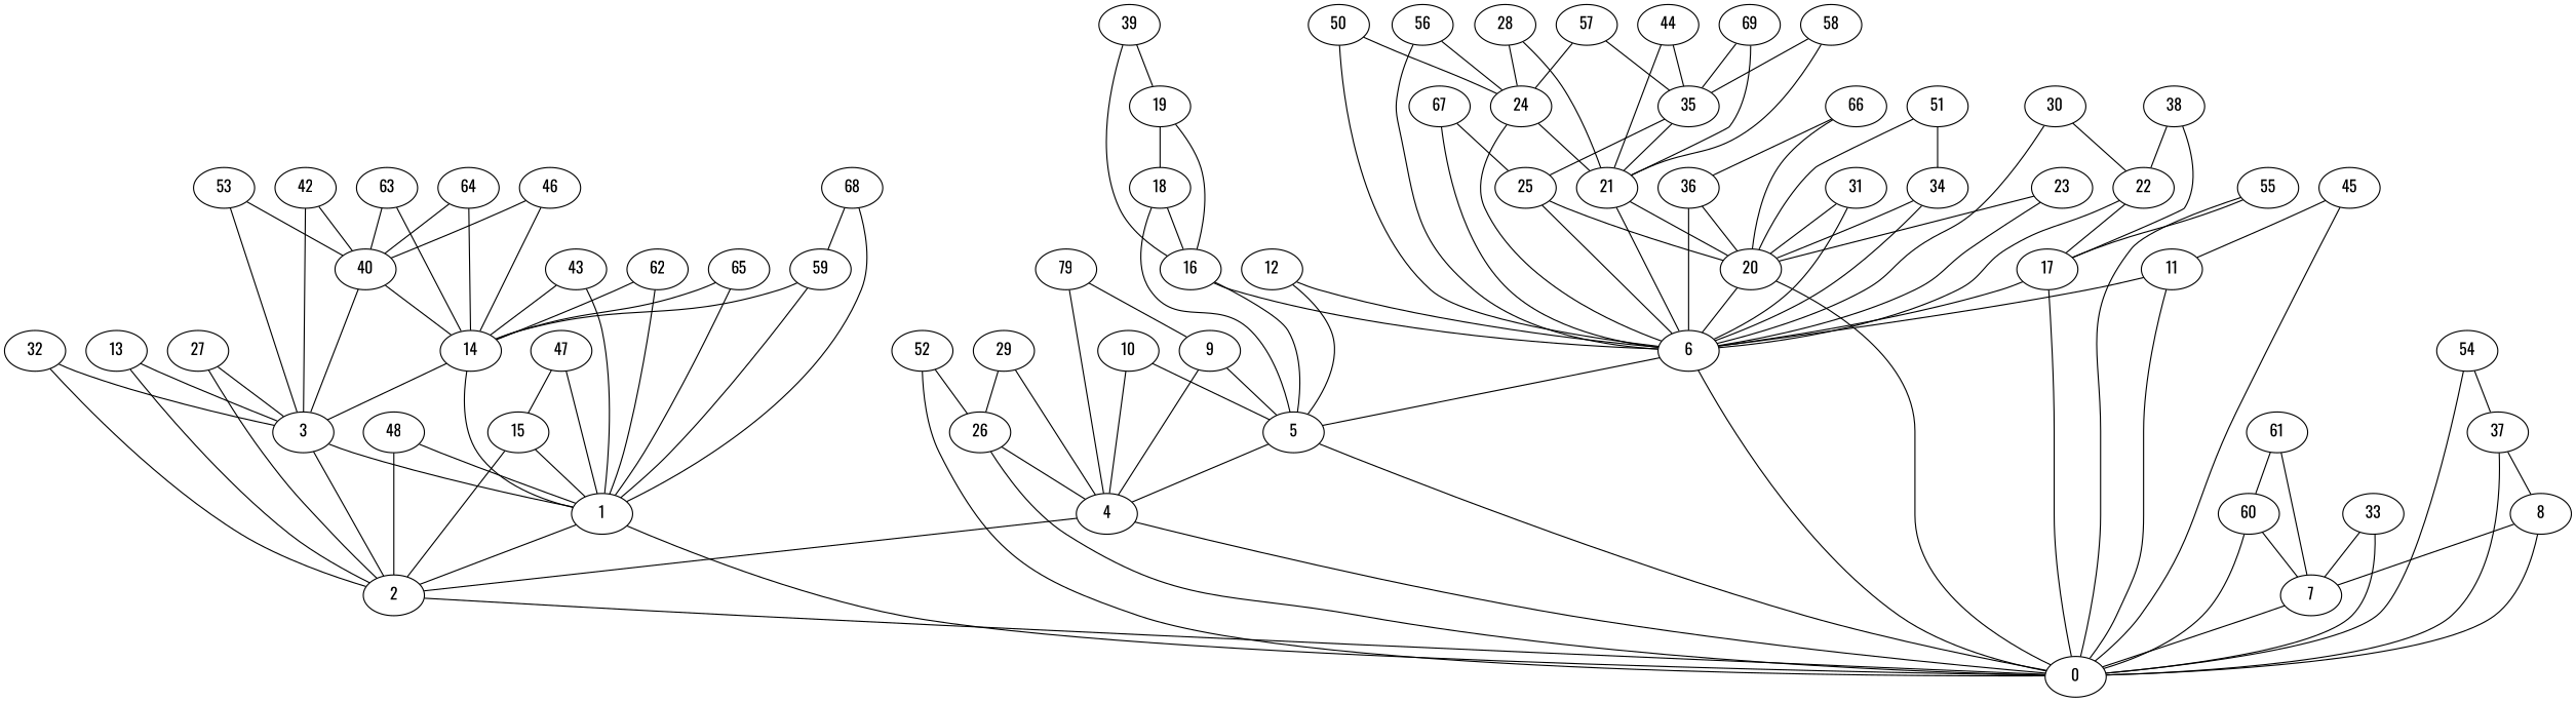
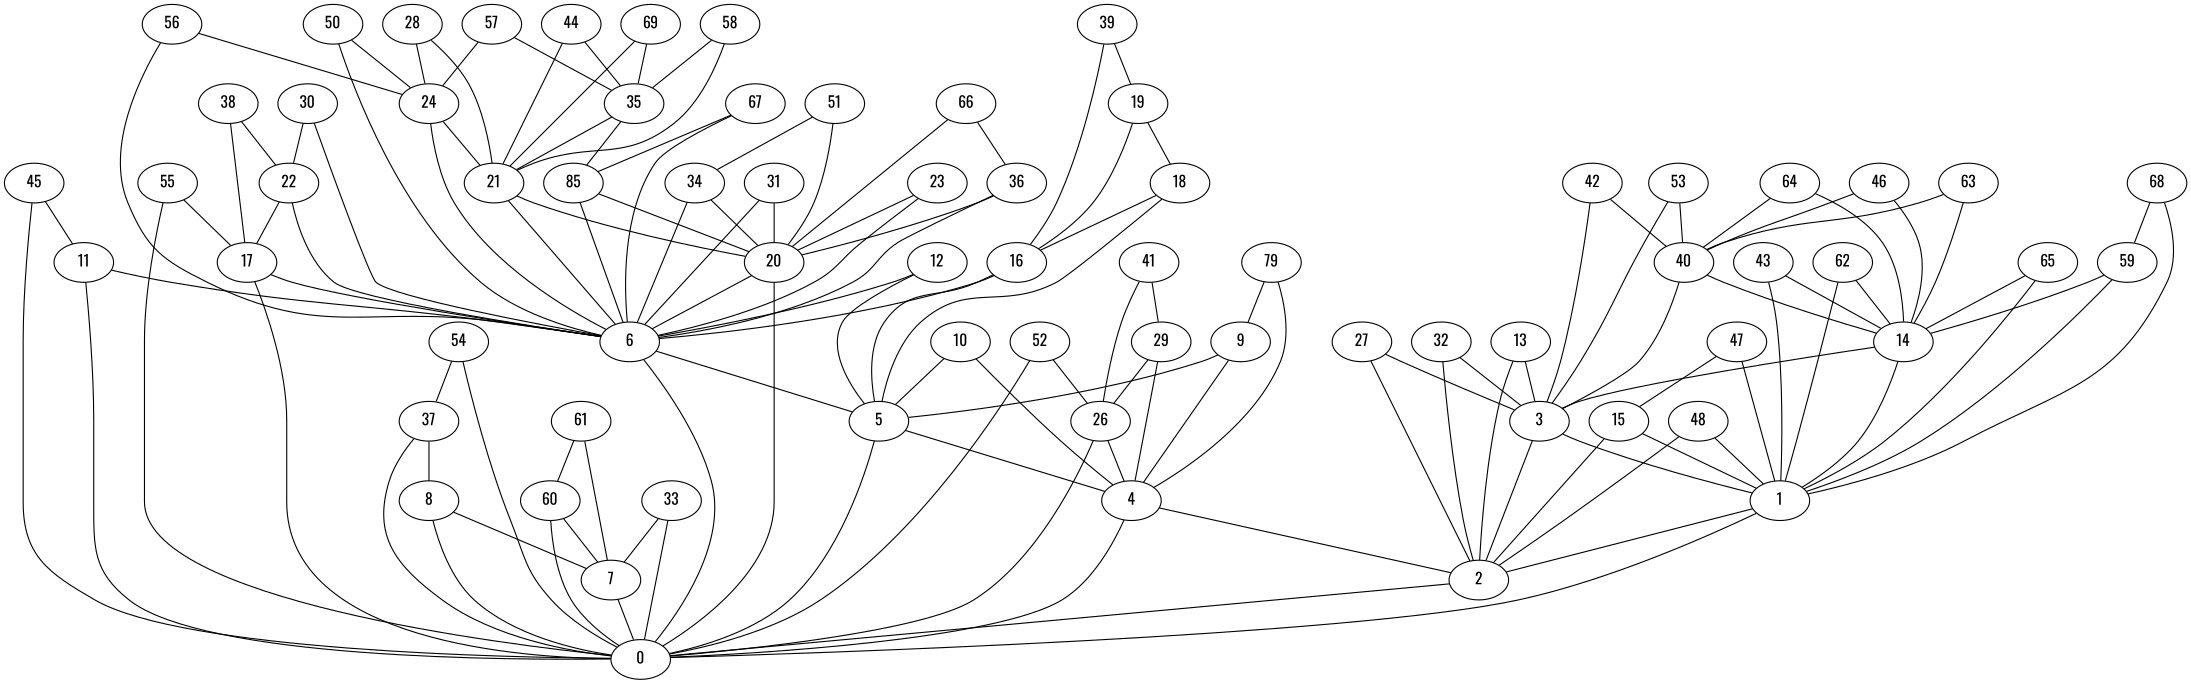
  graph {
    fontname=Oswald
    node [fontname=Oswald]
    edge [fontname=Oswald]
    46
    40
    14
    3
    1
    2
    45
    0
    11
    6
    44
    21
    35
    20
-   25
+   25 [label=85]
    5
    52
    26
    4
    24
    53
    39
    16
    19
    18
    37
    8
    7
    54
    17
    51
    34
    55
    31
    30
    22
    12
    56
    29
    57
    28
    58
    27
    59
    43
    60
    38
    61
    36
    62
    15
    33
    32
    13
    63
    64
    9
    n58 [label=79]
    65
    66
    50
    42
+   41
    67
    68
    48
    47
    69
    10
    23
    46 -- 40
    46 -- 14
    40 -- 14
    40 -- 3
    14 -- 3
    14 -- 1
    3 -- 1
    3 -- 2
    1 -- 2
    2 -- 0
    45 -- 0
    45 -- 11
    0 -- 1
    11 -- 0
    11 -- 6
    6 -- 0
    6 -- 5
    44 -- 21
    44 -- 35
    21 -- 6
    21 -- 20
    35 -- 21
    35 -- 25
    20 -- 0
    20 -- 6
    25 -- 6
    25 -- 20
    5 -- 0
    5 -- 4
    52 -- 0
    52 -- 26
    26 -- 0
    26 -- 4
    4 -- 2
    4 -- 0
    24 -- 6
    24 -- 21
    53 -- 40
    53 -- 3
    39 -- 16
    39 -- 19
    16 -- 6
    16 -- 5
    19 -- 16
    19 -- 18
    18 -- 5
    18 -- 16
    37 -- 0
    37 -- 8
    8 -- 0
    8 -- 7
    7 -- 0
    54 -- 0
    54 -- 37
    17 -- 0
    17 -- 6
    51 -- 20
    51 -- 34
    34 -- 6
    34 -- 20
    55 -- 0
    55 -- 17
    31 -- 6
    31 -- 20
    30 -- 6
    30 -- 22
    22 -- 6
    22 -- 17
    12 -- 6
    12 -- 5
    56 -- 6
    56 -- 24
    29 -- 26
    29 -- 4
    57 -- 35
    57 -- 24
    28 -- 21
    28 -- 24
    58 -- 21
    58 -- 35
    27 -- 3
    27 -- 2
    59 -- 14
    59 -- 1
    43 -- 14
    43 -- 1
    60 -- 0
    60 -- 7
    38 -- 17
    38 -- 22
    61 -- 7
    61 -- 60
    36 -- 6
    36 -- 20
    62 -- 14
    62 -- 1
    15 -- 1
    15 -- 2
    33 -- 0
    33 -- 7
    32 -- 3
    32 -- 2
    13 -- 3
    13 -- 2
    63 -- 40
    63 -- 14
    64 -- 40
    64 -- 14
    9 -- 5
    9 -- 4
    n58 -- 4
    n58 -- 9
    65 -- 14
    65 -- 1
    66 -- 20
    66 -- 36
    50 -- 6
    50 -- 24
    42 -- 40
    42 -- 3
+   41 -- 26
+   41 -- 29
    67 -- 6
    67 -- 25
    68 -- 1
    68 -- 59
    48 -- 1
    48 -- 2
    47 -- 1
    47 -- 15
    69 -- 21
    69 -- 35
    10 -- 5
    10 -- 4
    23 -- 6
    23 -- 20
  }
